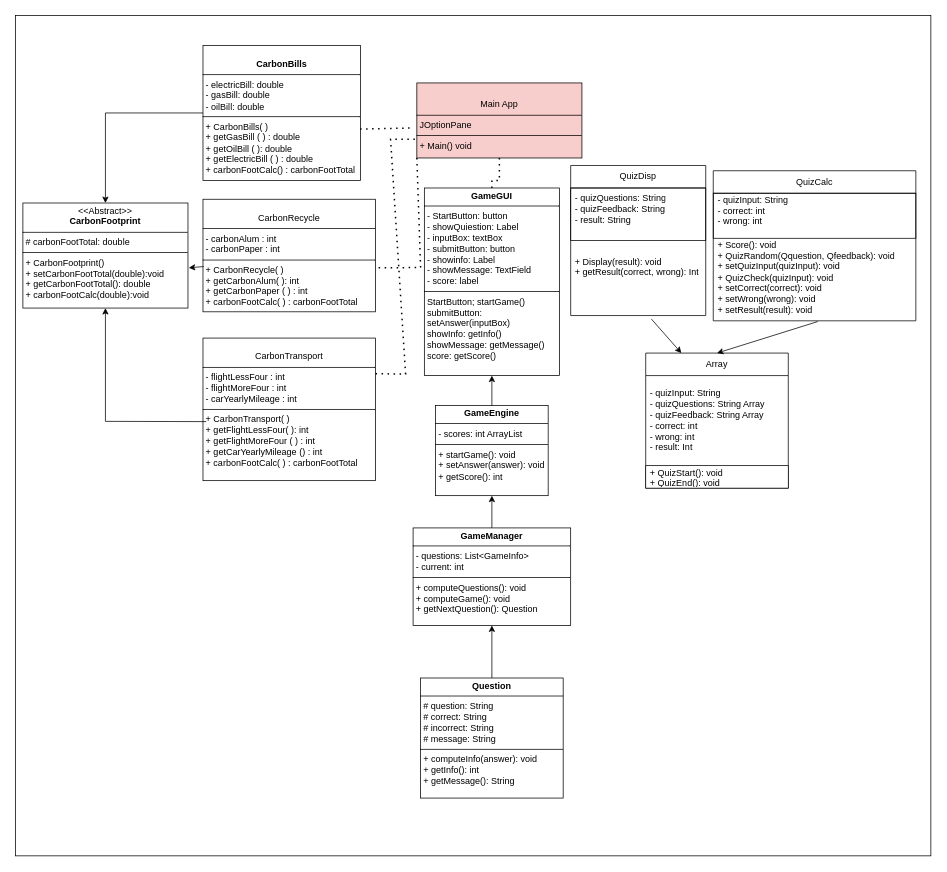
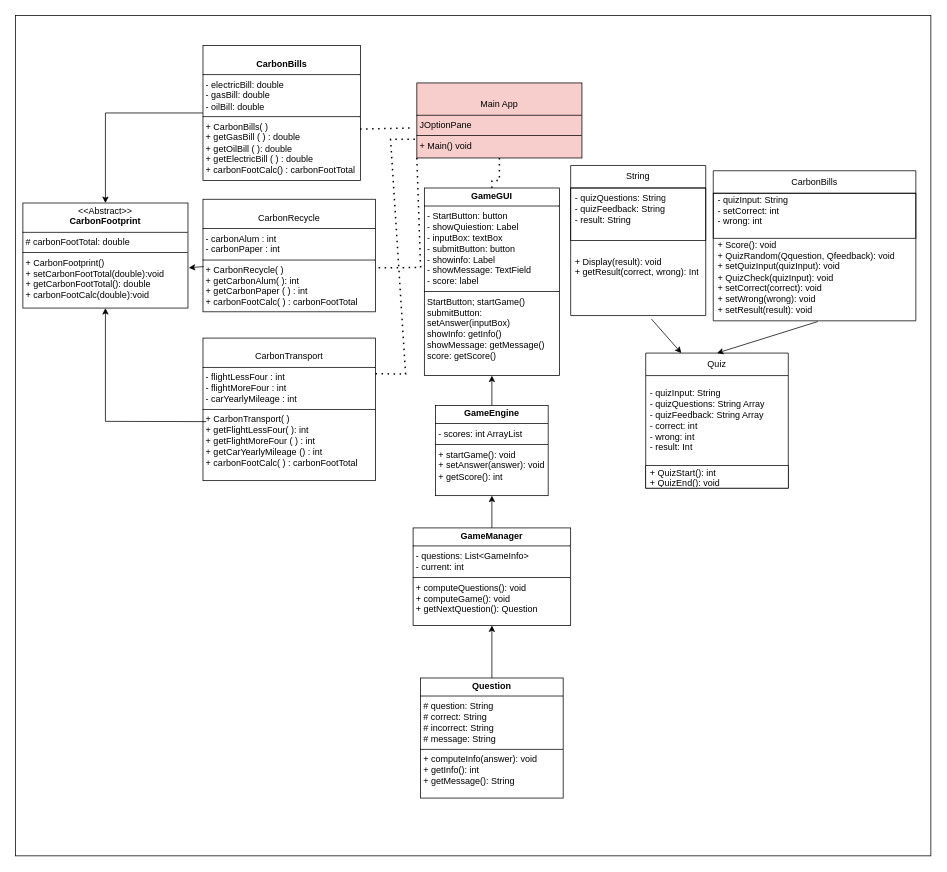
  <mxCell id="0" />
  <mxCell id="1" parent="0" />
  <mxCell id="2" value="" style="rounded=0;whiteSpace=wrap;html=1;" parent="1" vertex="1"><mxGeometry x="20" y="20" width="1220" height="1120" as="geometry" /></mxCell>
  <mxCell id="3" value="&lt;p style=&quot;margin:0px;margin-top:4px;text-align:center;&quot;&gt;&amp;lt;&amp;lt;Abstract&amp;gt;&amp;gt;&lt;br&gt;&lt;b&gt;CarbonFootprint&lt;/b&gt;&lt;br&gt;&lt;/p&gt;&lt;hr size=&quot;1&quot; style=&quot;border-style:solid;&quot;&gt;&lt;p style=&quot;margin:0px;margin-left:4px;&quot;&gt;# carbonFootTotal: double&lt;br&gt;&lt;/p&gt;&lt;hr size=&quot;1&quot; style=&quot;border-style:solid;&quot;&gt;&lt;p style=&quot;margin:0px;margin-left:4px;&quot;&gt;+ CarbonFootprint()&lt;br&gt;+ setCarbonFootTotal(double):void&lt;/p&gt;&lt;p style=&quot;margin:0px;margin-left:4px;&quot;&gt;+ getCarbonFootTotal(): double&lt;/p&gt;&lt;p style=&quot;margin:0px;margin-left:4px;&quot;&gt;+ carbonFootCalc(double):void&lt;br&gt;&lt;/p&gt;" style="verticalAlign=top;align=left;overflow=fill;html=1;whiteSpace=wrap;" parent="1" vertex="1"><mxGeometry x="30" y="270" width="220" height="140" as="geometry" /></mxCell>
  <mxCell id="4" value="&lt;p style=&quot;margin:0px;margin-top:4px;text-align:center;&quot;&gt;&lt;br&gt;&lt;b&gt;CarbonBills&lt;/b&gt;&lt;br&gt;&lt;/p&gt;&lt;hr size=&quot;1&quot; style=&quot;border-style:solid;&quot;&gt;&lt;p style=&quot;margin:0px;margin-left:4px;&quot;&gt;- electricBill: double&lt;/p&gt;&lt;p style=&quot;margin:0px;margin-left:4px;&quot;&gt;- gasBill: double&lt;/p&gt;&lt;p style=&quot;margin:0px;margin-left:4px;&quot;&gt;- oilBill: double&lt;br&gt;&lt;/p&gt;&lt;hr size=&quot;1&quot; style=&quot;border-style:solid;&quot;&gt;&lt;p style=&quot;margin:0px;margin-left:4px;&quot;&gt;+ CarbonBills( )&lt;br&gt;&lt;/p&gt;&lt;p style=&quot;margin:0px;margin-left:4px;&quot;&gt;+ getGasBill ( ) : double&lt;br&gt;+ getOilBill ( ): double&lt;/p&gt;&lt;p style=&quot;margin:0px;margin-left:4px;&quot;&gt;+ getElectricBill ( ) : double&lt;/p&gt;&lt;p style=&quot;margin:0px;margin-left:4px;&quot;&gt;+ carbonFootCalc() : carbonFootTotal&lt;br&gt;&lt;/p&gt;" style="verticalAlign=top;align=left;overflow=fill;html=1;whiteSpace=wrap;" parent="1" vertex="1"><mxGeometry x="270" y="60" width="210" height="180" as="geometry" /></mxCell>
  <mxCell id="5" style="edgeStyle=orthogonalEdgeStyle;rounded=0;orthogonalLoop=1;jettySize=auto;html=1;exitX=0.5;exitY=0;exitDx=0;exitDy=0;entryX=0.5;entryY=1;entryDx=0;entryDy=0;" edge="1" parent="1" source="6" target="33"><mxGeometry relative="1" as="geometry" /></mxCell>
  <mxCell id="6" value="&lt;p style=&quot;margin:0px;margin-top:4px;text-align:center;&quot;&gt;&lt;b&gt;GameEngine&lt;/b&gt;&lt;/p&gt;&lt;hr size=&quot;1&quot; style=&quot;border-style:solid;&quot;&gt;&lt;p style=&quot;margin:0px;margin-left:4px;&quot;&gt;- scores: int ArrayList&amp;nbsp;&lt;/p&gt;&lt;hr size=&quot;1&quot; style=&quot;border-style:solid;&quot;&gt;&lt;p style=&quot;margin:0px;margin-left:4px;&quot;&gt;+ startGame(): void&lt;br&gt;&lt;/p&gt;&lt;p style=&quot;margin:0px;margin-left:4px;&quot;&gt;+ setAnswer(answer): void&lt;/p&gt;&lt;p style=&quot;margin:0px;margin-left:4px;&quot;&gt;+ getScore(): int&lt;/p&gt;" style="verticalAlign=top;align=left;overflow=fill;html=1;whiteSpace=wrap;" parent="1" vertex="1"><mxGeometry x="580" y="540" width="150" height="120" as="geometry" /></mxCell>
  <mxCell id="7" style="edgeStyle=orthogonalEdgeStyle;rounded=0;orthogonalLoop=1;jettySize=auto;html=1;exitX=0.5;exitY=0;exitDx=0;exitDy=0;entryX=0.5;entryY=1;entryDx=0;entryDy=0;" edge="1" parent="1" source="8" target="6"><mxGeometry relative="1" as="geometry" /></mxCell>
  <mxCell id="8" value="&lt;p style=&quot;margin:0px;margin-top:4px;text-align:center;&quot;&gt;&lt;b&gt;GameManager&lt;/b&gt;&lt;/p&gt;&lt;hr size=&quot;1&quot; style=&quot;border-style:solid;&quot;&gt;&lt;p style=&quot;margin: 0px 0px 0px 4px;&quot;&gt;&lt;span style=&quot;background-color: initial;&quot;&gt;- questions: List&amp;lt;GameInfo&amp;gt;&lt;/span&gt;&lt;br&gt;&lt;/p&gt;&lt;p style=&quot;margin: 0px 0px 0px 4px;&quot;&gt;&lt;span style=&quot;background-color: initial;&quot;&gt;- current: int&lt;/span&gt;&lt;/p&gt;&lt;hr size=&quot;1&quot; style=&quot;border-style:solid;&quot;&gt;&lt;p style=&quot;margin:0px;margin-left:4px;&quot;&gt;+ computeQuestions(): void&lt;/p&gt;&lt;p style=&quot;margin:0px;margin-left:4px;&quot;&gt;+ computeGame(): void&lt;/p&gt;&lt;p style=&quot;margin:0px;margin-left:4px;&quot;&gt;+ getNextQuestion(): Question&lt;/p&gt;" style="verticalAlign=top;align=left;overflow=fill;html=1;whiteSpace=wrap;" parent="1" vertex="1"><mxGeometry x="550" y="703" width="210" height="130" as="geometry" /></mxCell>
  <mxCell id="9" style="edgeStyle=orthogonalEdgeStyle;rounded=0;orthogonalLoop=1;jettySize=auto;html=1;exitX=0.5;exitY=1;exitDx=0;exitDy=0;" parent="1" source="8" target="8" edge="1"><mxGeometry relative="1" as="geometry" /></mxCell>
  <mxCell id="10" style="edgeStyle=orthogonalEdgeStyle;rounded=0;orthogonalLoop=1;jettySize=auto;html=1;exitX=0.5;exitY=0;exitDx=0;exitDy=0;entryX=0.5;entryY=1;entryDx=0;entryDy=0;" edge="1" parent="1" source="11" target="8"><mxGeometry relative="1" as="geometry" /></mxCell>
  <mxCell id="11" value="&lt;p style=&quot;margin:0px;margin-top:4px;text-align:center;&quot;&gt;&lt;b&gt;Question&lt;/b&gt;&lt;/p&gt;&lt;hr size=&quot;1&quot; style=&quot;border-style:solid;&quot;&gt;&lt;p style=&quot;margin:0px;margin-left:4px;&quot;&gt;&lt;span style=&quot;background-color: initial;&quot;&gt;# question: String&amp;nbsp;&lt;/span&gt;&lt;br&gt;&lt;/p&gt;&lt;p style=&quot;margin:0px;margin-left:4px;&quot;&gt;# correct: String&amp;nbsp;&lt;/p&gt;&lt;p style=&quot;margin:0px;margin-left:4px;&quot;&gt;# incorrect: String&lt;/p&gt;&lt;p style=&quot;margin:0px;margin-left:4px;&quot;&gt;# message: String&lt;/p&gt;&lt;hr size=&quot;1&quot; style=&quot;border-style:solid;&quot;&gt;&lt;p style=&quot;margin:0px;margin-left:4px;&quot;&gt;&lt;span style=&quot;background-color: initial;&quot;&gt;+ computeInfo(answer): void&lt;/span&gt;&lt;/p&gt;&lt;p style=&quot;margin:0px;margin-left:4px;&quot;&gt;+ getInfo(): int&lt;/p&gt;&lt;p style=&quot;margin:0px;margin-left:4px;&quot;&gt;+ getMessage(): String&lt;/p&gt;" style="verticalAlign=top;align=left;overflow=fill;html=1;whiteSpace=wrap;" parent="1" vertex="1"><mxGeometry x="560" y="903" width="190" height="160" as="geometry" /></mxCell>
- <mxCell id="12" value="Array" style="swimlane;fontStyle=0;childLayout=stackLayout;horizontal=1;startSize=30;horizontalStack=0;resizeParent=1;resizeParentMax=0;resizeLast=0;collapsible=1;marginBottom=0;whiteSpace=wrap;html=1;" parent="1" vertex="1"><mxGeometry x="860" y="470" width="190" height="180" as="geometry" /></mxCell>
+ <mxCell id="12" value="Quiz" style="swimlane;fontStyle=0;childLayout=stackLayout;horizontal=1;startSize=30;horizontalStack=0;resizeParent=1;resizeParentMax=0;resizeLast=0;collapsible=1;marginBottom=0;whiteSpace=wrap;html=1;" parent="1" vertex="1"><mxGeometry x="860" y="470" width="190" height="180" as="geometry" /></mxCell>
  <mxCell id="13" value="&lt;div&gt;- quizInput: String&lt;br&gt;&lt;/div&gt;&lt;div&gt;- quizQuestions: String Array&lt;br&gt;&lt;/div&gt;&lt;div&gt;- quizFeedback: String Array&lt;br&gt;&lt;/div&gt;&lt;div&gt;- correct: int&lt;/div&gt;&lt;div&gt;- wrong: int&lt;/div&gt;&lt;div&gt;- result: Int&lt;br&gt;&lt;/div&gt;" style="text;strokeColor=none;fillColor=none;align=left;verticalAlign=middle;spacingLeft=4;spacingRight=4;overflow=hidden;points=[[0,0.5],[1,0.5]];portConstraint=eastwest;rotatable=0;whiteSpace=wrap;html=1;" parent="12" vertex="1"><mxGeometry y="30" width="190" height="120" as="geometry" /></mxCell>
- <mxCell id="14" value="&lt;div&gt;+ QuizStart(): void&lt;/div&gt;&lt;div&gt;+ QuizEnd(): void&lt;br&gt;&lt;/div&gt;" style="text;strokeColor=default;fillColor=default;align=left;verticalAlign=middle;spacingLeft=4;spacingRight=4;overflow=hidden;points=[[0,0.5],[1,0.5]];portConstraint=eastwest;rotatable=0;whiteSpace=wrap;html=1;" parent="12" vertex="1"><mxGeometry y="150" width="190" height="30" as="geometry" /></mxCell>
- <mxCell id="15" value="QuizCalc" style="swimlane;fontStyle=0;childLayout=stackLayout;horizontal=1;startSize=30;horizontalStack=0;resizeParent=1;resizeParentMax=0;resizeLast=0;collapsible=1;marginBottom=0;whiteSpace=wrap;html=1;" parent="1" vertex="1"><mxGeometry x="950" y="227" width="270" height="200" as="geometry" /></mxCell>
- <mxCell id="16" value="&lt;div&gt;- quizInput: String&lt;/div&gt;&lt;div&gt;- correct: int&lt;/div&gt;&lt;div&gt;- wrong: int&lt;br&gt;&lt;/div&gt;&lt;div&gt;&lt;br&gt;&lt;/div&gt;" style="text;strokeColor=default;fillColor=none;align=left;verticalAlign=middle;spacingLeft=4;spacingRight=4;overflow=hidden;points=[[0,0.5],[1,0.5]];portConstraint=eastwest;rotatable=0;whiteSpace=wrap;html=1;" parent="15" vertex="1"><mxGeometry y="30" width="270" height="60" as="geometry" /></mxCell>
+ <mxCell id="14" value="&lt;div&gt;+ QuizStart(): int&lt;/div&gt;&lt;div&gt;+ QuizEnd(): void&lt;br&gt;&lt;/div&gt;" style="text;strokeColor=default;fillColor=default;align=left;verticalAlign=middle;spacingLeft=4;spacingRight=4;overflow=hidden;points=[[0,0.5],[1,0.5]];portConstraint=eastwest;rotatable=0;whiteSpace=wrap;html=1;" parent="12" vertex="1"><mxGeometry y="150" width="190" height="30" as="geometry" /></mxCell>
+ <mxCell id="15" value="CarbonBills" style="swimlane;fontStyle=0;childLayout=stackLayout;horizontal=1;startSize=30;horizontalStack=0;resizeParent=1;resizeParentMax=0;resizeLast=0;collapsible=1;marginBottom=0;whiteSpace=wrap;html=1;" parent="1" vertex="1"><mxGeometry x="950" y="227" width="270" height="200" as="geometry" /></mxCell>
+ <mxCell id="16" value="&lt;div&gt;- quizInput: String&lt;/div&gt;&lt;div&gt;- setCorrect: int&lt;/div&gt;&lt;div&gt;- wrong: int&lt;br&gt;&lt;/div&gt;&lt;div&gt;&lt;br&gt;&lt;/div&gt;" style="text;strokeColor=default;fillColor=none;align=left;verticalAlign=middle;spacingLeft=4;spacingRight=4;overflow=hidden;points=[[0,0.5],[1,0.5]];portConstraint=eastwest;rotatable=0;whiteSpace=wrap;html=1;" parent="15" vertex="1"><mxGeometry y="30" width="270" height="60" as="geometry" /></mxCell>
  <mxCell id="17" value="&lt;div&gt;+ Score(): void&lt;br&gt;&lt;/div&gt;&lt;div&gt;+ QuizRandom(Qquestion, Qfeedback): void&lt;br&gt;&lt;/div&gt;&lt;div&gt;+ setQuizInput(quizInput): void&lt;br&gt;&lt;/div&gt;&lt;div&gt;+ QuizCheck(quizInput): void&lt;br&gt;&lt;/div&gt;&lt;div&gt;+ setCorrect(correct): void&lt;br&gt;&lt;/div&gt;&lt;div&gt;+ setWrong(wrong): void&lt;br&gt;&lt;/div&gt;&lt;div&gt;+ setResult(result): void&lt;br&gt;&lt;/div&gt;&lt;div&gt;&lt;br&gt;&lt;/div&gt;" style="text;strokeColor=none;fillColor=none;align=left;verticalAlign=middle;spacingLeft=4;spacingRight=4;overflow=hidden;points=[[0,0.5],[1,0.5]];portConstraint=eastwest;rotatable=0;whiteSpace=wrap;html=1;" parent="15" vertex="1"><mxGeometry y="90" width="270" height="110" as="geometry" /></mxCell>
- <mxCell id="18" value="QuizDisp" style="swimlane;fontStyle=0;childLayout=stackLayout;horizontal=1;startSize=30;horizontalStack=0;resizeParent=1;resizeParentMax=0;resizeLast=0;collapsible=1;marginBottom=0;whiteSpace=wrap;html=1;" parent="1" vertex="1"><mxGeometry x="760" y="220" width="180" height="200" as="geometry" /></mxCell>
+ <mxCell id="18" value="String" style="swimlane;fontStyle=0;childLayout=stackLayout;horizontal=1;startSize=30;horizontalStack=0;resizeParent=1;resizeParentMax=0;resizeLast=0;collapsible=1;marginBottom=0;whiteSpace=wrap;html=1;" parent="1" vertex="1"><mxGeometry x="760" y="220" width="180" height="200" as="geometry" /></mxCell>
  <mxCell id="19" value="&lt;div&gt;- quizQuestions: String&lt;/div&gt;&lt;div&gt;- quizFeedback: String&lt;br&gt;&lt;/div&gt;&lt;div&gt;- result: String&lt;/div&gt;&lt;div&gt;&lt;br&gt;&lt;/div&gt;" style="text;strokeColor=default;fillColor=none;align=left;verticalAlign=middle;spacingLeft=4;spacingRight=4;overflow=hidden;points=[[0,0.5],[1,0.5]];portConstraint=eastwest;rotatable=0;whiteSpace=wrap;html=1;" parent="18" vertex="1"><mxGeometry y="30" width="180" height="70" as="geometry" /></mxCell>
  <mxCell id="20" value="&lt;div&gt;+ Display(result): void&lt;br&gt;&lt;/div&gt;&lt;div&gt;+ getResult(correct, wrong): Int&lt;br&gt;&lt;/div&gt;&lt;div&gt;&lt;br&gt;&lt;/div&gt;&lt;div&gt;&lt;br&gt;&lt;/div&gt;" style="text;strokeColor=none;fillColor=none;align=left;verticalAlign=middle;spacingLeft=4;spacingRight=4;overflow=hidden;points=[[0,0.5],[1,0.5]];portConstraint=eastwest;rotatable=0;whiteSpace=wrap;html=1;" parent="18" vertex="1"><mxGeometry y="100" width="180" height="100" as="geometry" /></mxCell>
  <mxCell id="21" value="&lt;p style=&quot;margin:0px;margin-top:4px;text-align:center;&quot;&gt;&lt;br&gt;CarbonTransport&lt;br&gt;&lt;/p&gt;&lt;hr size=&quot;1&quot; style=&quot;border-style:solid;&quot;&gt;&lt;p style=&quot;margin:0px;margin-left:4px;&quot;&gt;- flightLessFour : int&lt;br&gt;- flightMoreFour : int&lt;/p&gt;&lt;p style=&quot;margin:0px;margin-left:4px;&quot;&gt;- carYearlyMileage : int&lt;br&gt;&lt;/p&gt;&lt;hr size=&quot;1&quot; style=&quot;border-style:solid;&quot;&gt;&lt;p style=&quot;margin:0px;margin-left:4px;&quot;&gt;+ CarbonTransport( )&lt;/p&gt;&lt;p style=&quot;margin:0px;margin-left:4px;&quot;&gt;+ getFlightLessFour( ): int&lt;/p&gt;&lt;p style=&quot;margin:0px;margin-left:4px;&quot;&gt;+ getFlightMoreFour ( ) : int&lt;/p&gt;&lt;p style=&quot;margin:0px;margin-left:4px;&quot;&gt;+ getCarYearlyMileage () : int&lt;br&gt;&lt;/p&gt;&lt;p style=&quot;margin:0px;margin-left:4px;&quot;&gt;+ carbonFootCalc( ) : carbonFootTotal&lt;br&gt;&lt;/p&gt;&lt;p style=&quot;margin:0px;margin-left:4px;&quot;&gt;&lt;br&gt;&lt;/p&gt;" style="verticalAlign=top;align=left;overflow=fill;html=1;whiteSpace=wrap;" parent="1" vertex="1"><mxGeometry x="270" y="450" width="230" height="190" as="geometry" /></mxCell>
  <mxCell id="22" value="&lt;p style=&quot;margin:0px;margin-top:4px;text-align:center;&quot;&gt;&lt;br&gt;&lt;/p&gt;&lt;p style=&quot;margin:0px;margin-top:4px;text-align:center;&quot;&gt;Main App&lt;/p&gt;&lt;hr size=&quot;1&quot; style=&quot;border-style:solid;&quot;&gt;&lt;p style=&quot;margin:0px;margin-left:4px;&quot;&gt;JOptionPane&lt;/p&gt;&lt;hr size=&quot;1&quot; style=&quot;border-style:solid;&quot;&gt;&lt;p style=&quot;margin:0px;margin-left:4px;&quot;&gt;+ Main() void&lt;/p&gt;" style="verticalAlign=top;align=left;overflow=fill;html=1;whiteSpace=wrap;fillColor=#f8cecc;" parent="1" vertex="1"><mxGeometry x="555" y="110" width="220" height="100" as="geometry" /></mxCell>
  <mxCell id="23" value="&lt;p style=&quot;margin:0px;margin-top:4px;text-align:center;&quot;&gt;&lt;br&gt;CarbonRecycle&lt;br&gt;&lt;/p&gt;&lt;hr size=&quot;1&quot; style=&quot;border-style:solid;&quot;&gt;&lt;p style=&quot;margin:0px;margin-left:4px;&quot;&gt;- carbonAlum : int&lt;br&gt;- carbonPaper : int&lt;br&gt;&lt;/p&gt;&lt;hr size=&quot;1&quot; style=&quot;border-style:solid;&quot;&gt;&lt;p style=&quot;margin:0px;margin-left:4px;&quot;&gt;+ CarbonRecycle( )&lt;/p&gt;&lt;p style=&quot;margin:0px;margin-left:4px;&quot;&gt;+ getCarbonAlum( ): int&lt;/p&gt;&lt;p style=&quot;margin:0px;margin-left:4px;&quot;&gt;+ getCarbonPaper ( ) : int&lt;/p&gt;&lt;p style=&quot;margin:0px;margin-left:4px;&quot;&gt;+ carbonFootCalc( ) : carbonFootTotal&lt;br&gt;&lt;/p&gt;&lt;p style=&quot;margin:0px;margin-left:4px;&quot;&gt;&lt;br&gt;&lt;/p&gt;" style="verticalAlign=top;align=left;overflow=fill;html=1;whiteSpace=wrap;" parent="1" vertex="1"><mxGeometry x="270" y="265" width="230" height="150" as="geometry" /></mxCell>
  <mxCell id="24" value="" style="endArrow=none;dashed=1;html=1;dashPattern=1 3;strokeWidth=2;rounded=0;entryX=0.5;entryY=1;entryDx=0;entryDy=0;exitX=0.5;exitY=0;exitDx=0;exitDy=0;edgeStyle=orthogonalEdgeStyle;" parent="1" source="33" target="22" edge="1"><mxGeometry width="50" height="50" relative="1" as="geometry"><mxPoint x="1046" y="404.98" as="sourcePoint" /><mxPoint x="540" y="215.98" as="targetPoint" /><Array as="points"><mxPoint x="665" y="240" /></Array></mxGeometry></mxCell>
  <mxCell id="25" value="" style="endArrow=classic;html=1;rounded=0;entryX=0.25;entryY=0;entryDx=0;entryDy=0;exitX=0.598;exitY=1.047;exitDx=0;exitDy=0;exitPerimeter=0;" parent="1" source="20" target="12" edge="1"><mxGeometry width="50" height="50" relative="1" as="geometry"><mxPoint x="920" y="450" as="sourcePoint" /><mxPoint x="990" y="440" as="targetPoint" /></mxGeometry></mxCell>
  <mxCell id="26" value="" style="endArrow=classic;html=1;rounded=0;entryX=0.5;entryY=0;entryDx=0;entryDy=0;exitX=0.516;exitY=1.009;exitDx=0;exitDy=0;exitPerimeter=0;" parent="1" source="17" target="12" edge="1"><mxGeometry width="50" height="50" relative="1" as="geometry"><mxPoint x="1060" y="340" as="sourcePoint" /><mxPoint x="1110" y="290" as="targetPoint" /><Array as="points" /></mxGeometry></mxCell>
  <mxCell id="27" value="" style="endArrow=classic;html=1;rounded=0;exitX=0;exitY=0.5;exitDx=0;exitDy=0;entryX=0.5;entryY=0;entryDx=0;entryDy=0;" parent="1" source="4" target="3" edge="1"><mxGeometry width="50" height="50" relative="1" as="geometry"><mxPoint x="150" y="220" as="sourcePoint" /><mxPoint x="200" y="170" as="targetPoint" /><Array as="points"><mxPoint x="140" y="150" /></Array></mxGeometry></mxCell>
  <mxCell id="28" value="" style="endArrow=classic;html=1;rounded=0;exitX=0.004;exitY=0.598;exitDx=0;exitDy=0;exitPerimeter=0;entryX=1.005;entryY=0.617;entryDx=0;entryDy=0;entryPerimeter=0;" parent="1" source="23" target="3" edge="1"><mxGeometry width="50" height="50" relative="1" as="geometry"><mxPoint x="170" y="540" as="sourcePoint" /><mxPoint x="220" y="490" as="targetPoint" /></mxGeometry></mxCell>
  <mxCell id="29" value="" style="endArrow=classic;html=1;rounded=0;entryX=0.5;entryY=1;entryDx=0;entryDy=0;exitX=0.019;exitY=0.586;exitDx=0;exitDy=0;exitPerimeter=0;" parent="1" source="21" target="3" edge="1"><mxGeometry width="50" height="50" relative="1" as="geometry"><mxPoint x="200" y="590" as="sourcePoint" /><mxPoint x="250" y="540" as="targetPoint" /><Array as="points"><mxPoint x="140" y="561" /></Array></mxGeometry></mxCell>
  <mxCell id="30" value="" style="endArrow=none;dashed=1;html=1;dashPattern=1 3;strokeWidth=2;rounded=0;entryX=1.004;entryY=0.609;entryDx=0;entryDy=0;entryPerimeter=0;exitX=0;exitY=1;exitDx=0;exitDy=0;" parent="1" source="22" target="23" edge="1"><mxGeometry width="50" height="50" relative="1" as="geometry"><mxPoint x="510" y="550" as="sourcePoint" /><mxPoint x="560" y="500" as="targetPoint" /><Array as="points"><mxPoint x="560" y="356" /></Array></mxGeometry></mxCell>
  <mxCell id="31" value="" style="endArrow=none;dashed=1;html=1;dashPattern=1 3;strokeWidth=2;rounded=0;exitX=0.997;exitY=0.619;exitDx=0;exitDy=0;exitPerimeter=0;" parent="1" source="4" edge="1"><mxGeometry width="50" height="50" relative="1" as="geometry"><mxPoint x="520" y="220" as="sourcePoint" /><mxPoint x="550" y="170" as="targetPoint" /></mxGeometry></mxCell>
  <mxCell id="32" value="" style="endArrow=none;dashed=1;html=1;dashPattern=1 3;strokeWidth=2;rounded=0;entryX=0;entryY=0.75;entryDx=0;entryDy=0;exitX=1;exitY=0.25;exitDx=0;exitDy=0;" parent="1" source="21" target="22" edge="1"><mxGeometry width="50" height="50" relative="1" as="geometry"><mxPoint x="510" y="550" as="sourcePoint" /><mxPoint x="560" y="500" as="targetPoint" /><Array as="points"><mxPoint x="540" y="498" /><mxPoint x="520" y="185" /></Array></mxGeometry></mxCell>
  <mxCell id="33" value="&lt;p style=&quot;margin:0px;margin-top:4px;text-align:center;&quot;&gt;&lt;b&gt;GameGUI&lt;/b&gt;&lt;/p&gt;&lt;hr size=&quot;1&quot; style=&quot;border-style:solid;&quot;&gt;&lt;p style=&quot;margin:0px;margin-left:4px;&quot;&gt;&lt;span style=&quot;background-color: initial;&quot;&gt;- StartButton: button&lt;/span&gt;&lt;/p&gt;&lt;p style=&quot;margin:0px;margin-left:4px;&quot;&gt;&lt;span style=&quot;background-color: initial;&quot;&gt;- showQuiestion: Label&lt;/span&gt;&lt;/p&gt;&lt;p style=&quot;margin:0px;margin-left:4px;&quot;&gt;&lt;span style=&quot;background-color: initial;&quot;&gt;- inputBox: textBox&lt;/span&gt;&lt;/p&gt;&lt;p style=&quot;margin:0px;margin-left:4px;&quot;&gt;&lt;span style=&quot;background-color: initial;&quot;&gt;- submitButton: button&lt;/span&gt;&lt;/p&gt;&lt;p style=&quot;margin:0px;margin-left:4px;&quot;&gt;- showinfo: Label&lt;span style=&quot;background-color: initial;&quot;&gt;&lt;/span&gt;&lt;/p&gt;&lt;p style=&quot;margin:0px;margin-left:4px;&quot;&gt;&lt;span style=&quot;background-color: initial;&quot;&gt;- showMessage: TextField&lt;/span&gt;&lt;/p&gt;&lt;p style=&quot;margin:0px;margin-left:4px;&quot;&gt;&lt;span style=&quot;background-color: initial;&quot;&gt;- score: label&lt;/span&gt;&lt;/p&gt;&lt;hr size=&quot;1&quot; style=&quot;border-style:solid;&quot;&gt;&lt;p style=&quot;margin:0px;margin-left:4px;&quot;&gt;StartButton; startGame()&lt;/p&gt;&lt;p style=&quot;margin:0px;margin-left:4px;&quot;&gt;submitButton: setAnswer(inputBox)&lt;/p&gt;&lt;p style=&quot;margin:0px;margin-left:4px;&quot;&gt;showInfo: getInfo()&lt;/p&gt;&lt;p style=&quot;margin:0px;margin-left:4px;&quot;&gt;showMessage: getMessage()&lt;/p&gt;&lt;p style=&quot;margin:0px;margin-left:4px;&quot;&gt;score: getScore()&lt;/p&gt;" style="verticalAlign=top;align=left;overflow=fill;html=1;whiteSpace=wrap;" vertex="1" parent="1"><mxGeometry x="565" y="250" width="180" height="250" as="geometry" /></mxCell>
